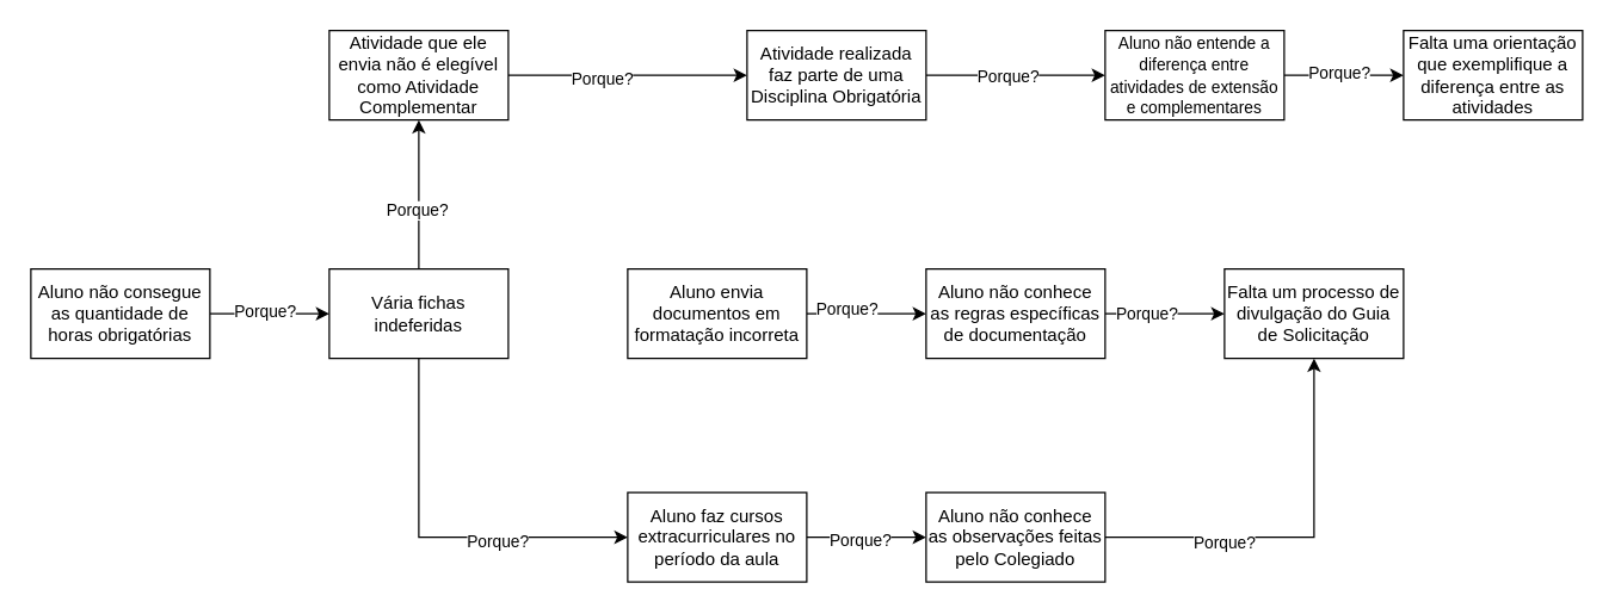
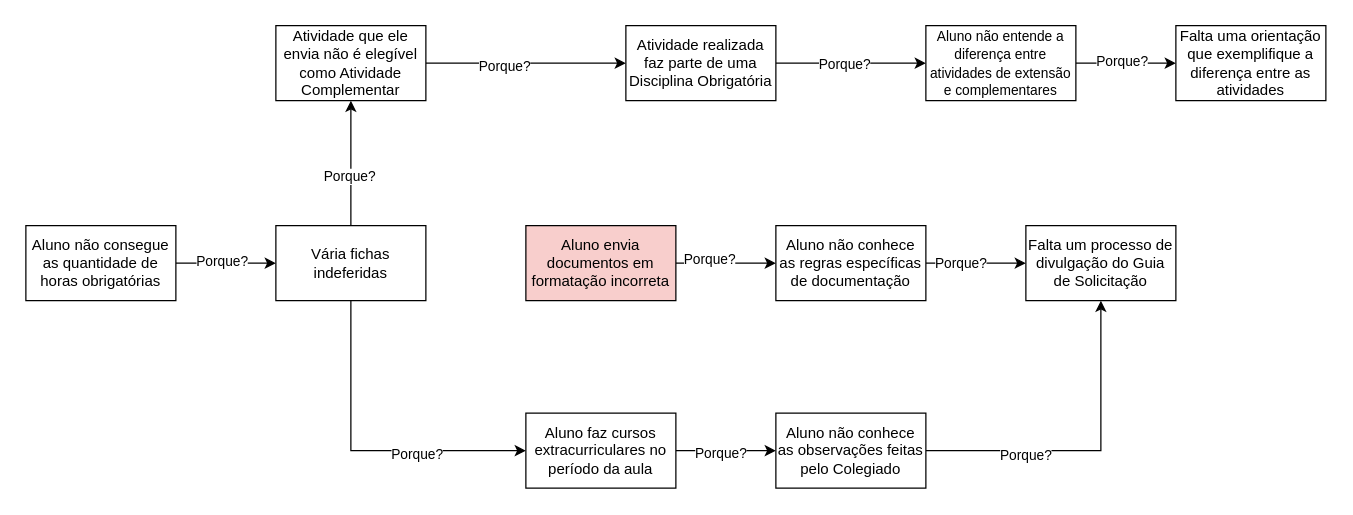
  <mxCell id="0" />
  <mxCell id="1" parent="0" />
  <mxCell id="2" value="" style="edgeStyle=orthogonalEdgeStyle;rounded=0;orthogonalLoop=1;jettySize=auto;html=1;" edge="1" parent="1" source="4" target="9"><mxGeometry relative="1" as="geometry" /></mxCell>
  <mxCell id="3" value="Porque?" style="edgeLabel;html=1;align=center;verticalAlign=middle;resizable=0;points=[];" vertex="1" connectable="0" parent="2"><mxGeometry x="-0.1" y="2" relative="1" as="geometry"><mxPoint as="offset" /></mxGeometry></mxCell>
  <mxCell id="4" value="Aluno não consegue as quantidade de horas obrigatórias" style="rounded=0;whiteSpace=wrap;html=1;" vertex="1" parent="1"><mxGeometry x="20" y="180" width="120" height="60" as="geometry" /></mxCell>
  <mxCell id="5" value="" style="edgeStyle=orthogonalEdgeStyle;rounded=0;orthogonalLoop=1;jettySize=auto;html=1;" edge="1" parent="1" source="9" target="15"><mxGeometry relative="1" as="geometry"><Array as="points"><mxPoint x="280" y="360" /></Array></mxGeometry></mxCell>
  <mxCell id="6" value="Porque?" style="edgeLabel;html=1;align=center;verticalAlign=middle;resizable=0;points=[];" vertex="1" connectable="0" parent="5"><mxGeometry x="0.323" y="-2" relative="1" as="geometry"><mxPoint as="offset" /></mxGeometry></mxCell>
  <mxCell id="7" style="edgeStyle=orthogonalEdgeStyle;rounded=0;orthogonalLoop=1;jettySize=auto;html=1;" edge="1" parent="1" source="9" target="25"><mxGeometry relative="1" as="geometry"><mxPoint x="280" y="100" as="targetPoint" /></mxGeometry></mxCell>
  <mxCell id="8" value="Porque?" style="edgeLabel;html=1;align=center;verticalAlign=middle;resizable=0;points=[];" vertex="1" connectable="0" parent="7"><mxGeometry x="-0.2" y="2" relative="1" as="geometry"><mxPoint as="offset" /></mxGeometry></mxCell>
  <mxCell id="9" value="Vária fichas indeferidas" style="whiteSpace=wrap;html=1;rounded=0;" vertex="1" parent="1"><mxGeometry x="220" y="180" width="120" height="60" as="geometry" /></mxCell>
  <mxCell id="10" value="" style="edgeStyle=orthogonalEdgeStyle;rounded=0;orthogonalLoop=1;jettySize=auto;html=1;" edge="1" parent="1" source="12" target="18"><mxGeometry relative="1" as="geometry" /></mxCell>
  <mxCell id="11" value="Porque?" style="edgeLabel;html=1;align=center;verticalAlign=middle;resizable=0;points=[];" vertex="1" connectable="0" parent="10"><mxGeometry x="-0.35" y="4" relative="1" as="geometry"><mxPoint as="offset" /></mxGeometry></mxCell>
- <mxCell id="12" value="Aluno envia documentos em formatação incorreta" style="whiteSpace=wrap;html=1;rounded=0;" vertex="1" parent="1"><mxGeometry x="420" y="180" width="120" height="60" as="geometry" /></mxCell>
+ <mxCell id="12" value="Aluno envia documentos em formatação incorreta" style="whiteSpace=wrap;html=1;rounded=0;fillColor=#f8cecc;" vertex="1" parent="1"><mxGeometry x="420" y="180" width="120" height="60" as="geometry" /></mxCell>
  <mxCell id="13" style="edgeStyle=orthogonalEdgeStyle;rounded=0;orthogonalLoop=1;jettySize=auto;html=1;" edge="1" parent="1" source="15" target="22"><mxGeometry relative="1" as="geometry"><mxPoint x="620" y="360" as="targetPoint" /></mxGeometry></mxCell>
  <mxCell id="14" value="Porque?" style="edgeLabel;html=1;align=center;verticalAlign=middle;resizable=0;points=[];" vertex="1" connectable="0" parent="13"><mxGeometry x="-0.125" y="-1" relative="1" as="geometry"><mxPoint as="offset" /></mxGeometry></mxCell>
  <mxCell id="15" value="Aluno faz cursos extracurriculares no período da aula" style="whiteSpace=wrap;html=1;rounded=0;" vertex="1" parent="1"><mxGeometry x="420" y="330" width="120" height="60" as="geometry" /></mxCell>
  <mxCell id="16" value="" style="edgeStyle=orthogonalEdgeStyle;rounded=0;orthogonalLoop=1;jettySize=auto;html=1;" edge="1" parent="1" source="18" target="19"><mxGeometry relative="1" as="geometry" /></mxCell>
  <mxCell id="17" value="Porque?" style="edgeLabel;html=1;align=center;verticalAlign=middle;resizable=0;points=[];" vertex="1" connectable="0" parent="16"><mxGeometry x="-0.325" y="1" relative="1" as="geometry"><mxPoint as="offset" /></mxGeometry></mxCell>
  <mxCell id="18" value="Aluno não conhece as regras específicas de documentação" style="whiteSpace=wrap;html=1;rounded=0;" vertex="1" parent="1"><mxGeometry x="620" y="180" width="120" height="60" as="geometry" /></mxCell>
  <mxCell id="19" value="Falta um processo de divulgação do Guia de Solicitação" style="whiteSpace=wrap;html=1;rounded=0;" vertex="1" parent="1"><mxGeometry x="820" y="180" width="120" height="60" as="geometry" /></mxCell>
  <mxCell id="20" style="edgeStyle=orthogonalEdgeStyle;rounded=0;orthogonalLoop=1;jettySize=auto;html=1;" edge="1" parent="1" source="22" target="19"><mxGeometry relative="1" as="geometry" /></mxCell>
  <mxCell id="21" value="Porque?" style="edgeLabel;html=1;align=center;verticalAlign=middle;resizable=0;points=[];" vertex="1" connectable="0" parent="20"><mxGeometry x="-0.392" y="-3" relative="1" as="geometry"><mxPoint as="offset" /></mxGeometry></mxCell>
  <mxCell id="22" value="Aluno não conhece as observações feitas pelo Colegiado" style="rounded=0;whiteSpace=wrap;html=1;" vertex="1" parent="1"><mxGeometry x="620" y="330" width="120" height="60" as="geometry" /></mxCell>
  <mxCell id="23" style="edgeStyle=orthogonalEdgeStyle;rounded=0;orthogonalLoop=1;jettySize=auto;html=1;" edge="1" parent="1" source="25" target="28"><mxGeometry relative="1" as="geometry"><mxPoint x="460" y="50" as="targetPoint" /></mxGeometry></mxCell>
  <mxCell id="24" value="Porque?" style="edgeLabel;html=1;align=center;verticalAlign=middle;resizable=0;points=[];" vertex="1" connectable="0" parent="23"><mxGeometry x="-0.223" y="-2" relative="1" as="geometry"><mxPoint as="offset" /></mxGeometry></mxCell>
  <mxCell id="25" value="Atividade que ele envia não é elegível como Atividade Complementar" style="rounded=0;whiteSpace=wrap;html=1;" vertex="1" parent="1"><mxGeometry x="220" y="20" width="120" height="60" as="geometry" /></mxCell>
  <mxCell id="26" style="edgeStyle=orthogonalEdgeStyle;rounded=0;orthogonalLoop=1;jettySize=auto;html=1;" edge="1" parent="1" source="28" target="31"><mxGeometry relative="1" as="geometry" /></mxCell>
  <mxCell id="27" value="Porque?" style="edgeLabel;html=1;align=center;verticalAlign=middle;resizable=0;points=[];" vertex="1" connectable="0" parent="26"><mxGeometry x="-0.107" relative="1" as="geometry"><mxPoint as="offset" /></mxGeometry></mxCell>
  <mxCell id="28" value="Atividade realizada faz parte de uma Disciplina Obrigatória" style="rounded=0;whiteSpace=wrap;html=1;" vertex="1" parent="1"><mxGeometry x="500" y="20" width="120" height="60" as="geometry" /></mxCell>
  <mxCell id="29" value="" style="edgeStyle=orthogonalEdgeStyle;rounded=0;orthogonalLoop=1;jettySize=auto;html=1;" edge="1" parent="1" source="31" target="32"><mxGeometry relative="1" as="geometry" /></mxCell>
  <mxCell id="30" value="Porque?" style="edgeLabel;html=1;align=center;verticalAlign=middle;resizable=0;points=[];" vertex="1" connectable="0" parent="29"><mxGeometry x="-0.104" y="2" relative="1" as="geometry"><mxPoint as="offset" /></mxGeometry></mxCell>
  <mxCell id="31" value="&lt;font style=&quot;font-size: 11px;&quot;&gt;Aluno não entende a diferença entre atividades de extensão e complementares&lt;/font&gt;" style="rounded=0;whiteSpace=wrap;html=1;" vertex="1" parent="1"><mxGeometry x="740" y="20" width="120" height="60" as="geometry" /></mxCell>
  <mxCell id="32" value="Falta uma orientação que exemplifique a diferença entre as atividades" style="whiteSpace=wrap;html=1;rounded=0;" vertex="1" parent="1"><mxGeometry x="940" y="20" width="120" height="60" as="geometry" /></mxCell>
